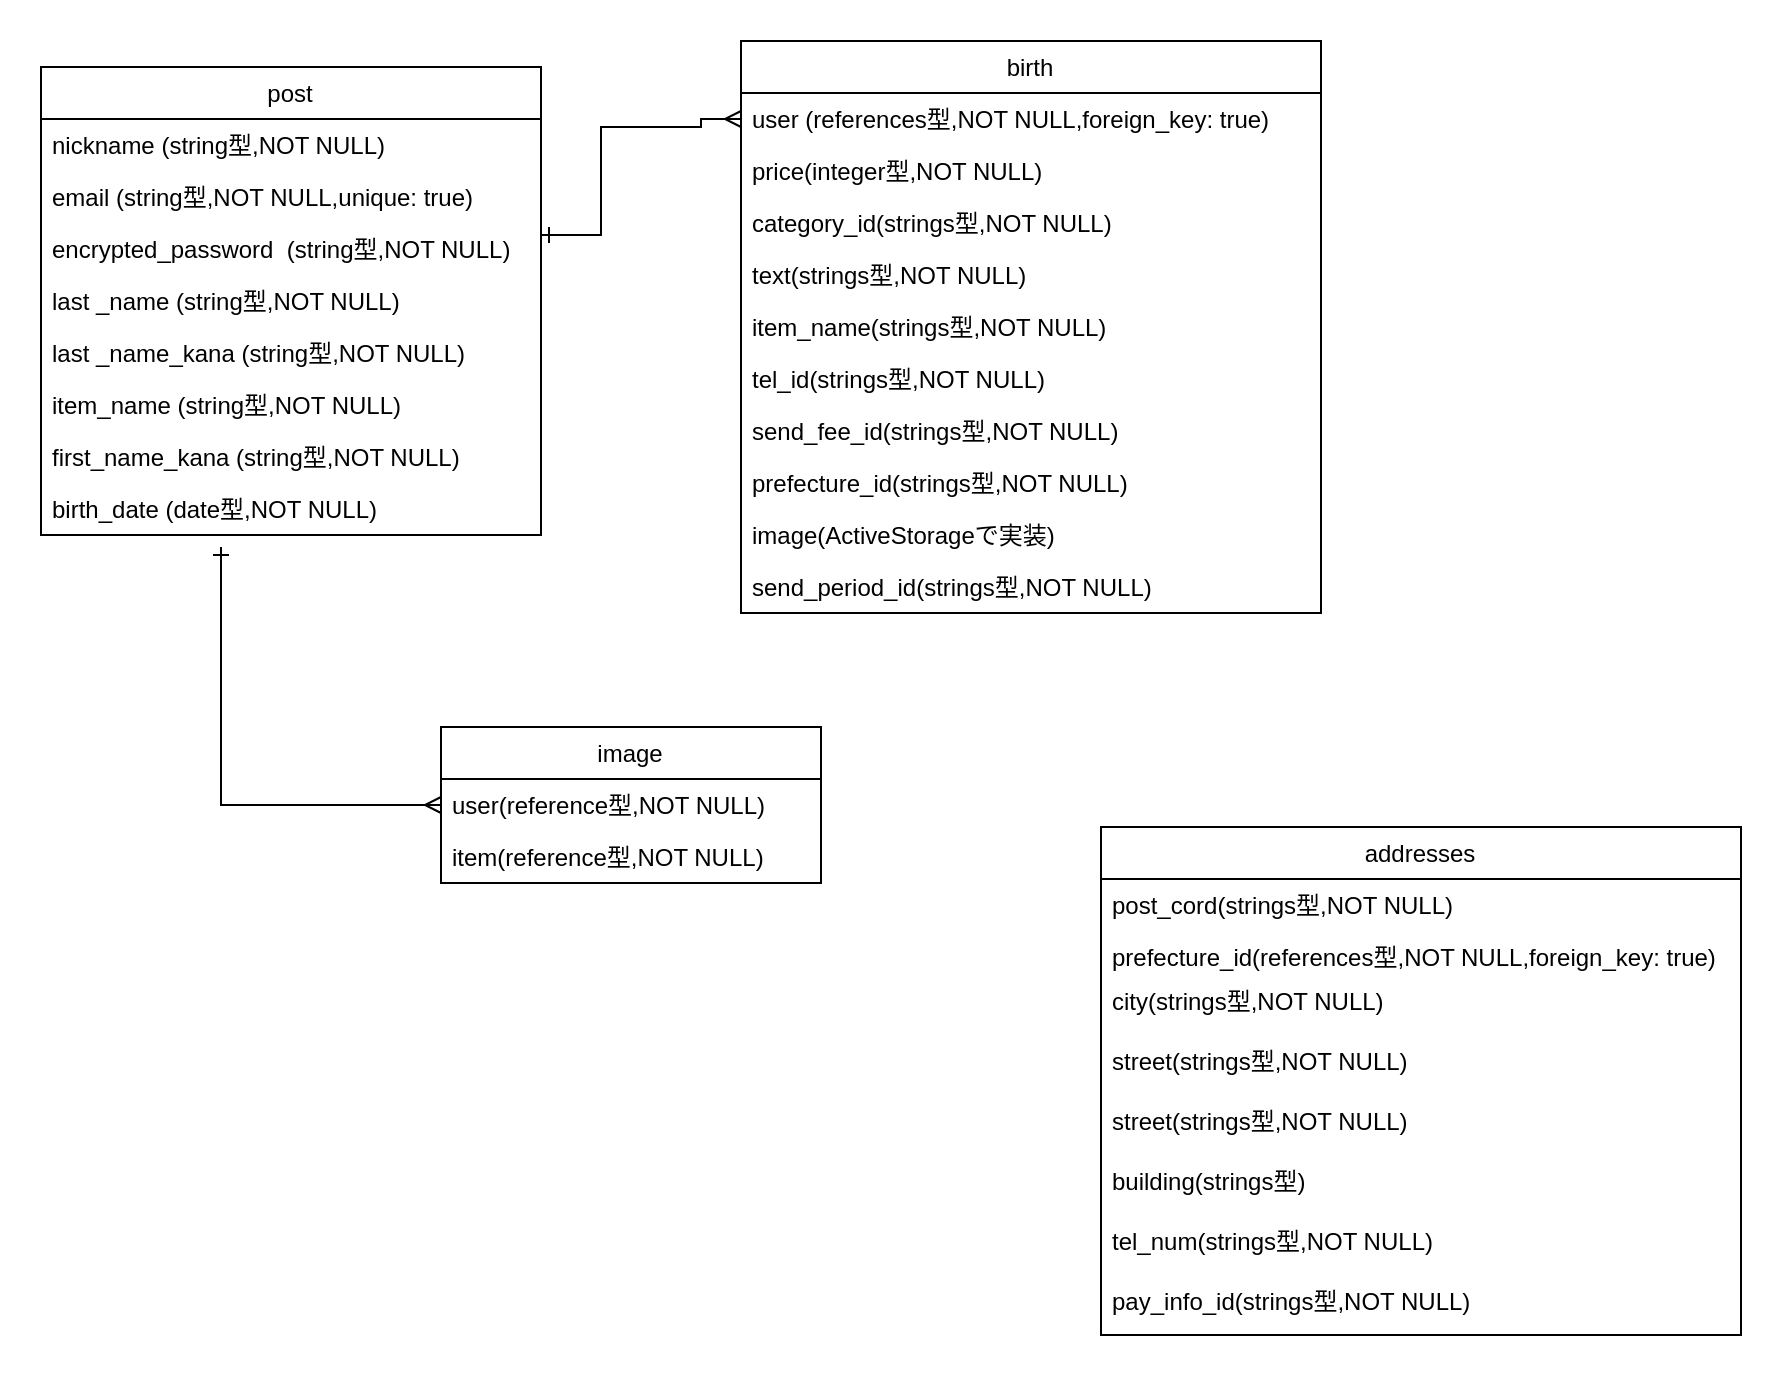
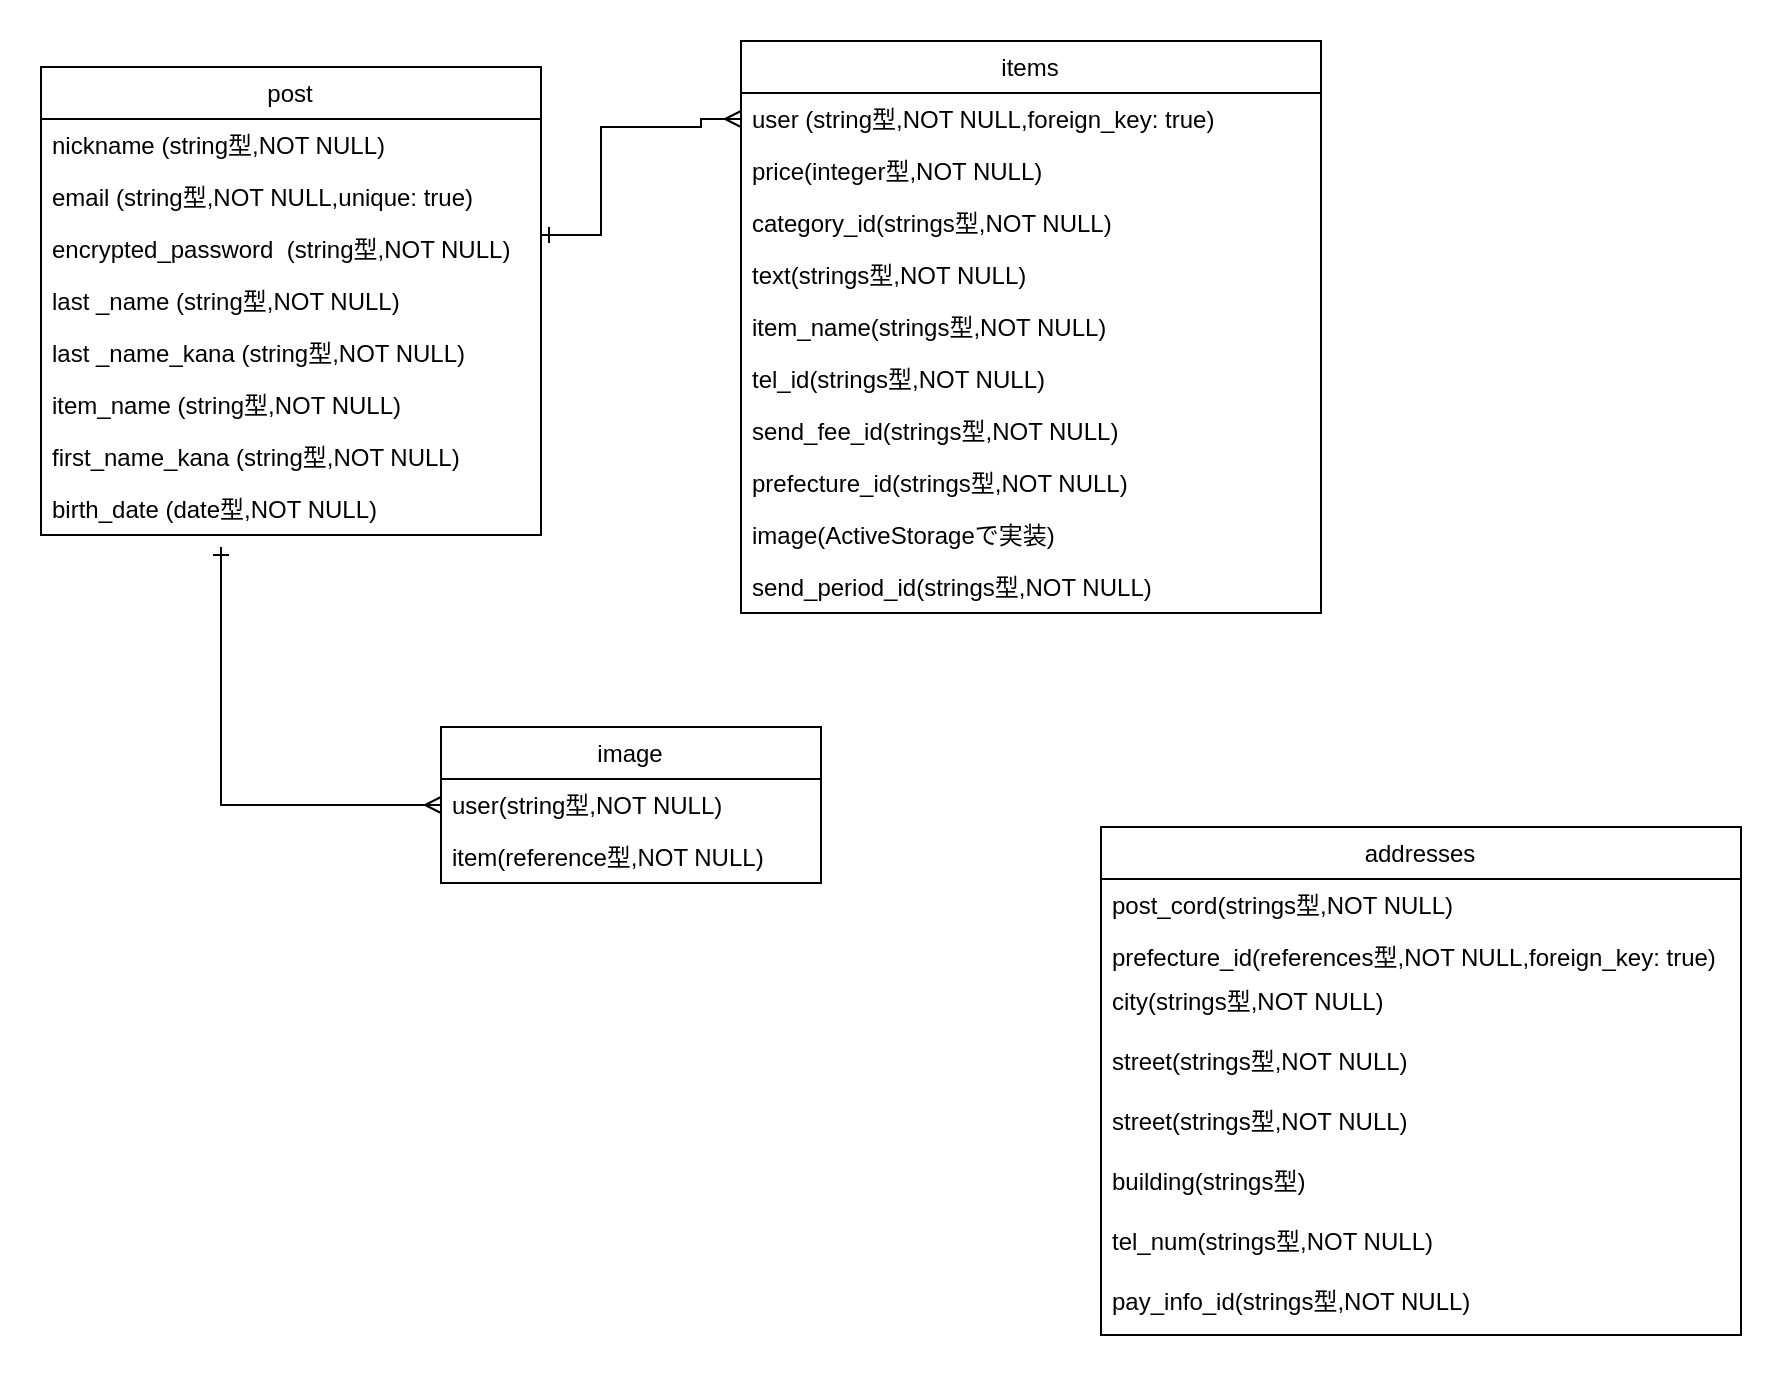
  <mxCell id="0" />
  <mxCell id="1" parent="0" />
  <mxCell id="2" value="post" style="swimlane;fontStyle=0;childLayout=stackLayout;horizontal=1;startSize=26;fillColor=none;horizontalStack=0;resizeParent=1;resizeParentMax=0;resizeLast=0;collapsible=1;marginBottom=0;" parent="1" vertex="1"><mxGeometry y="33" width="250" height="234" as="geometry" x="20" /></mxCell>
  <mxCell id="3" value="nickname (string型,NOT NULL)" style="text;strokeColor=none;fillColor=none;align=left;verticalAlign=top;spacingLeft=4;spacingRight=4;overflow=hidden;rotatable=0;points=[[0,0.5],[1,0.5]];portConstraint=eastwest;" parent="2" vertex="1"><mxGeometry y="26" width="250" height="26" as="geometry" /></mxCell>
  <mxCell id="4" value="email (string型,NOT NULL,unique: true)" style="text;strokeColor=none;fillColor=none;align=left;verticalAlign=top;spacingLeft=4;spacingRight=4;overflow=hidden;rotatable=0;points=[[0,0.5],[1,0.5]];portConstraint=eastwest;" parent="2" vertex="1"><mxGeometry y="52" width="250" height="26" as="geometry" /></mxCell>
  <mxCell id="5" value="encrypted_password  (string型,NOT NULL)" style="text;strokeColor=none;fillColor=none;align=left;verticalAlign=top;spacingLeft=4;spacingRight=4;overflow=hidden;rotatable=0;points=[[0,0.5],[1,0.5]];portConstraint=eastwest;" parent="2" vertex="1"><mxGeometry y="78" width="250" height="26" as="geometry" /></mxCell>
  <mxCell id="6" value="last _name (string型,NOT NULL)" style="text;strokeColor=none;fillColor=none;align=left;verticalAlign=top;spacingLeft=4;spacingRight=4;overflow=hidden;rotatable=0;points=[[0,0.5],[1,0.5]];portConstraint=eastwest;" parent="2" vertex="1"><mxGeometry y="104" width="250" height="26" as="geometry" /></mxCell>
  <mxCell id="7" value="last _name_kana (string型,NOT NULL)" style="text;strokeColor=none;fillColor=none;align=left;verticalAlign=top;spacingLeft=4;spacingRight=4;overflow=hidden;rotatable=0;points=[[0,0.5],[1,0.5]];portConstraint=eastwest;" parent="2" vertex="1"><mxGeometry y="130" width="250" height="26" as="geometry" /></mxCell>
  <mxCell id="8" value="item_name (string型,NOT NULL)" style="text;strokeColor=none;fillColor=none;align=left;verticalAlign=top;spacingLeft=4;spacingRight=4;overflow=hidden;rotatable=0;points=[[0,0.5],[1,0.5]];portConstraint=eastwest;" parent="2" vertex="1"><mxGeometry y="156" width="250" height="26" as="geometry" /></mxCell>
  <mxCell id="9" value="first_name_kana (string型,NOT NULL)" style="text;strokeColor=none;fillColor=none;align=left;verticalAlign=top;spacingLeft=4;spacingRight=4;overflow=hidden;rotatable=0;points=[[0,0.5],[1,0.5]];portConstraint=eastwest;" parent="2" vertex="1"><mxGeometry y="182" width="250" height="26" as="geometry" /></mxCell>
  <mxCell id="10" value="birth_date (date型,NOT NULL)" style="text;strokeColor=none;fillColor=none;align=left;verticalAlign=top;spacingLeft=4;spacingRight=4;overflow=hidden;rotatable=0;points=[[0,0.5],[1,0.5]];portConstraint=eastwest;" parent="2" vertex="1"><mxGeometry y="208" width="250" height="26" as="geometry" /></mxCell>
- <mxCell id="11" value="birth" style="swimlane;fontStyle=0;childLayout=stackLayout;horizontal=1;startSize=26;fillColor=none;horizontalStack=0;resizeParent=1;resizeParentMax=0;resizeLast=0;collapsible=1;marginBottom=0;" parent="1" vertex="1"><mxGeometry x="370" y="20" width="290" height="286" as="geometry" /></mxCell>
- <mxCell id="12" value="user (references型,NOT NULL,foreign_key: true)" style="text;strokeColor=none;fillColor=none;align=left;verticalAlign=top;spacingLeft=4;spacingRight=4;overflow=hidden;rotatable=0;points=[[0,0.5],[1,0.5]];portConstraint=eastwest;" parent="11" vertex="1"><mxGeometry y="26" width="290" height="26" as="geometry" /></mxCell>
+ <mxCell id="11" value="items" style="swimlane;fontStyle=0;childLayout=stackLayout;horizontal=1;startSize=26;fillColor=none;horizontalStack=0;resizeParent=1;resizeParentMax=0;resizeLast=0;collapsible=1;marginBottom=0;" parent="1" vertex="1"><mxGeometry x="370" y="20" width="290" height="286" as="geometry" /></mxCell>
+ <mxCell id="12" value="user (string型,NOT NULL,foreign_key: true)" style="text;strokeColor=none;fillColor=none;align=left;verticalAlign=top;spacingLeft=4;spacingRight=4;overflow=hidden;rotatable=0;points=[[0,0.5],[1,0.5]];portConstraint=eastwest;" parent="11" vertex="1"><mxGeometry y="26" width="290" height="26" as="geometry" /></mxCell>
  <mxCell id="13" value="price(integer型,NOT NULL)" style="text;strokeColor=none;fillColor=none;align=left;verticalAlign=top;spacingLeft=4;spacingRight=4;overflow=hidden;rotatable=0;points=[[0,0.5],[1,0.5]];portConstraint=eastwest;" parent="11" vertex="1"><mxGeometry y="52" width="290" height="26" as="geometry" /></mxCell>
  <mxCell id="14" value="category_id(strings型,NOT NULL)" style="text;strokeColor=none;fillColor=none;align=left;verticalAlign=top;spacingLeft=4;spacingRight=4;overflow=hidden;rotatable=0;points=[[0,0.5],[1,0.5]];portConstraint=eastwest;" parent="11" vertex="1"><mxGeometry y="78" width="290" height="26" as="geometry" /></mxCell>
  <mxCell id="15" value="text(strings型,NOT NULL)" style="text;strokeColor=none;fillColor=none;align=left;verticalAlign=top;spacingLeft=4;spacingRight=4;overflow=hidden;rotatable=0;points=[[0,0.5],[1,0.5]];portConstraint=eastwest;" parent="11" vertex="1"><mxGeometry y="104" width="290" height="26" as="geometry" /></mxCell>
  <mxCell id="16" value="item_name(strings型,NOT NULL)" style="text;strokeColor=none;fillColor=none;align=left;verticalAlign=top;spacingLeft=4;spacingRight=4;overflow=hidden;rotatable=0;points=[[0,0.5],[1,0.5]];portConstraint=eastwest;" parent="11" vertex="1"><mxGeometry y="130" width="290" height="26" as="geometry" /></mxCell>
  <mxCell id="17" value="tel_id(strings型,NOT NULL)" style="text;strokeColor=none;fillColor=none;align=left;verticalAlign=top;spacingLeft=4;spacingRight=4;overflow=hidden;rotatable=0;points=[[0,0.5],[1,0.5]];portConstraint=eastwest;" parent="11" vertex="1"><mxGeometry y="156" width="290" height="26" as="geometry" /></mxCell>
  <mxCell id="18" value="send_fee_id(strings型,NOT NULL)" style="text;strokeColor=none;fillColor=none;align=left;verticalAlign=top;spacingLeft=4;spacingRight=4;overflow=hidden;rotatable=0;points=[[0,0.5],[1,0.5]];portConstraint=eastwest;" parent="11" vertex="1"><mxGeometry y="182" width="290" height="26" as="geometry" /></mxCell>
  <mxCell id="19" value="prefecture_id(strings型,NOT NULL)" style="text;strokeColor=none;fillColor=none;align=left;verticalAlign=top;spacingLeft=4;spacingRight=4;overflow=hidden;rotatable=0;points=[[0,0.5],[1,0.5]];portConstraint=eastwest;" parent="11" vertex="1"><mxGeometry y="208" width="290" height="26" as="geometry" /></mxCell>
  <mxCell id="20" value="image(ActiveStorageで実装)" style="text;strokeColor=none;fillColor=none;align=left;verticalAlign=top;spacingLeft=4;spacingRight=4;overflow=hidden;rotatable=0;points=[[0,0.5],[1,0.5]];portConstraint=eastwest;" parent="11" vertex="1"><mxGeometry y="234" width="290" height="26" as="geometry" /></mxCell>
  <mxCell id="21" value="send_period_id(strings型,NOT NULL)" style="text;strokeColor=none;fillColor=none;align=left;verticalAlign=top;spacingLeft=4;spacingRight=4;overflow=hidden;rotatable=0;points=[[0,0.5],[1,0.5]];portConstraint=eastwest;" parent="11" vertex="1"><mxGeometry y="260" width="290" height="26" as="geometry" /></mxCell>
  <mxCell id="22" value="image" style="swimlane;fontStyle=0;childLayout=stackLayout;horizontal=1;startSize=26;fillColor=none;horizontalStack=0;resizeParent=1;resizeParentMax=0;resizeLast=0;collapsible=1;marginBottom=0;" parent="1" vertex="1"><mxGeometry x="220" y="363" width="190" height="78" as="geometry" /></mxCell>
- <mxCell id="23" value="user(reference型,NOT NULL)" style="text;strokeColor=none;fillColor=none;align=left;verticalAlign=top;spacingLeft=4;spacingRight=4;overflow=hidden;rotatable=0;points=[[0,0.5],[1,0.5]];portConstraint=eastwest;" parent="22" vertex="1"><mxGeometry y="26" width="190" height="26" as="geometry" /></mxCell>
+ <mxCell id="23" value="user(string型,NOT NULL)" style="text;strokeColor=none;fillColor=none;align=left;verticalAlign=top;spacingLeft=4;spacingRight=4;overflow=hidden;rotatable=0;points=[[0,0.5],[1,0.5]];portConstraint=eastwest;" parent="22" vertex="1"><mxGeometry y="26" width="190" height="26" as="geometry" /></mxCell>
  <mxCell id="24" value="item(reference型,NOT NULL)" style="text;strokeColor=none;fillColor=none;align=left;verticalAlign=top;spacingLeft=4;spacingRight=4;overflow=hidden;rotatable=0;points=[[0,0.5],[1,0.5]];portConstraint=eastwest;" parent="22" vertex="1"><mxGeometry y="52" width="190" height="26" as="geometry" /></mxCell>
  <mxCell id="25" value="addresses" style="swimlane;fontStyle=0;childLayout=stackLayout;horizontal=1;startSize=26;fillColor=none;horizontalStack=0;resizeParent=1;resizeParentMax=0;resizeLast=0;collapsible=1;marginBottom=0;" parent="1" vertex="1"><mxGeometry x="550" y="413" width="320" height="254" as="geometry" /></mxCell>
  <mxCell id="26" value="post_cord(strings型,NOT NULL)" style="text;strokeColor=none;fillColor=none;align=left;verticalAlign=top;spacingLeft=4;spacingRight=4;overflow=hidden;rotatable=0;points=[[0,0.5],[1,0.5]];portConstraint=eastwest;" parent="25" vertex="1"><mxGeometry y="26" width="320" height="26" as="geometry" /></mxCell>
  <mxCell id="27" value="prefecture_id(references型,NOT NULL,foreign_key: true)" style="text;strokeColor=none;fillColor=none;align=left;verticalAlign=top;spacingLeft=4;spacingRight=4;overflow=hidden;rotatable=0;points=[[0,0.5],[1,0.5]];portConstraint=eastwest;" parent="25" vertex="1"><mxGeometry y="52" width="320" height="22" as="geometry" /></mxCell>
  <mxCell id="28" value="city(strings型,NOT NULL)" style="text;strokeColor=none;fillColor=none;align=left;verticalAlign=top;spacingLeft=4;spacingRight=4;overflow=hidden;rotatable=0;points=[[0,0.5],[1,0.5]];portConstraint=eastwest;" parent="25" vertex="1"><mxGeometry y="74" width="320" height="30" as="geometry" /></mxCell>
  <mxCell id="29" value="street(strings型,NOT NULL)" style="text;strokeColor=none;fillColor=none;align=left;verticalAlign=top;spacingLeft=4;spacingRight=4;overflow=hidden;rotatable=0;points=[[0,0.5],[1,0.5]];portConstraint=eastwest;" parent="25" vertex="1"><mxGeometry y="104" width="320" height="30" as="geometry" /></mxCell>
  <mxCell id="30" value="street(strings型,NOT NULL)" style="text;strokeColor=none;fillColor=none;align=left;verticalAlign=top;spacingLeft=4;spacingRight=4;overflow=hidden;rotatable=0;points=[[0,0.5],[1,0.5]];portConstraint=eastwest;" parent="25" vertex="1"><mxGeometry y="134" width="320" height="30" as="geometry" /></mxCell>
  <mxCell id="31" value="building(strings型)" style="text;strokeColor=none;fillColor=none;align=left;verticalAlign=top;spacingLeft=4;spacingRight=4;overflow=hidden;rotatable=0;points=[[0,0.5],[1,0.5]];portConstraint=eastwest;" parent="25" vertex="1"><mxGeometry y="164" width="320" height="30" as="geometry" /></mxCell>
  <mxCell id="32" value="tel_num(strings型,NOT NULL)" style="text;strokeColor=none;fillColor=none;align=left;verticalAlign=top;spacingLeft=4;spacingRight=4;overflow=hidden;rotatable=0;points=[[0,0.5],[1,0.5]];portConstraint=eastwest;" parent="25" vertex="1"><mxGeometry y="194" width="320" height="30" as="geometry" /></mxCell>
  <mxCell id="33" value="pay_info_id(strings型,NOT NULL)" style="text;strokeColor=none;fillColor=none;align=left;verticalAlign=top;spacingLeft=4;spacingRight=4;overflow=hidden;rotatable=0;points=[[0,0.5],[1,0.5]];portConstraint=eastwest;" parent="25" vertex="1"><mxGeometry y="224" width="320" height="30" as="geometry" /></mxCell>
  <mxCell id="34" style="edgeStyle=orthogonalEdgeStyle;rounded=0;orthogonalLoop=1;jettySize=auto;html=1;endArrow=ERone;endFill=0;startArrow=ERmany;startFill=0;exitX=0;exitY=0.5;exitDx=0;exitDy=0;" parent="1" source="12" edge="1"><mxGeometry relative="1" as="geometry"><mxPoint x="340" y="83" as="sourcePoint" /><mxPoint x="270" y="117" as="targetPoint" /><Array as="points"><mxPoint x="350" y="59" /><mxPoint x="350" y="63" /><mxPoint x="300" y="63" /><mxPoint x="300" y="117" /></Array></mxGeometry></mxCell>
  <mxCell id="35" style="edgeStyle=orthogonalEdgeStyle;rounded=0;orthogonalLoop=1;jettySize=auto;html=1;startArrow=ERone;startFill=0;endArrow=ERmany;endFill=0;entryX=0;entryY=0.5;entryDx=0;entryDy=0;" parent="1" target="23" edge="1"><mxGeometry relative="1" as="geometry"><mxPoint y="363" as="targetPoint" x="20" /><Array as="points"><mxPoint x="110" y="402" /></Array><mxPoint x="110" y="273" as="sourcePoint" /></mxGeometry></mxCell>
